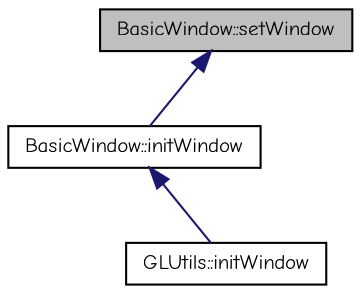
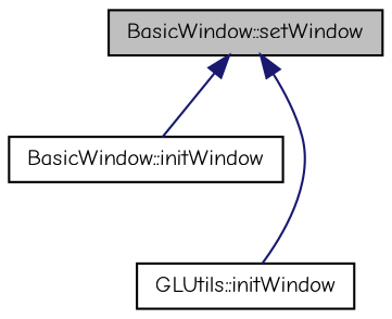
  digraph {
    fontname="Comic Neue"
    rankdir=TB
    node [color=black fillcolor=white fontname="Comic Neue" fontsize=10 shape=record style=filled]
    edge [color=midnightblue dir=back fontname="Comic Neue" fontsize=10 labelfontname=Helvetica labelfontsize=10 style=solid]
    n1 [fillcolor=grey75 fontcolor=black height=0.2 label="BasicWindow::setWindow" width=0.4]
    n2 [height=0.2 label="BasicWindow::initWindow" width=0.4]
    n3 [height=0.2 label="GLUtils::initWindow" width=0.4]
    n1 -> n2
-   n2 -> n3
+   n1 -> n3
  }
